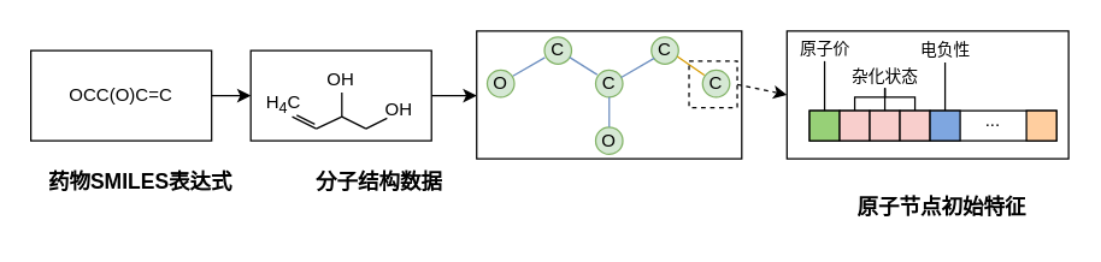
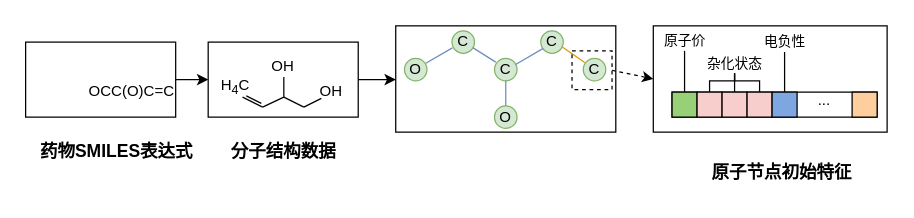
  <mxCell id="0" />
  <mxCell id="1" parent="0" />
  <mxCell id="2" value="" style="rounded=0;whiteSpace=wrap;html=1;" vertex="1" parent="1"><mxGeometry x="316" y="20" width="176" height="85" as="geometry" /></mxCell>
  <mxCell id="3" style="edgeStyle=orthogonalEdgeStyle;rounded=0;orthogonalLoop=1;jettySize=auto;html=1;exitX=1;exitY=0.5;exitDx=0;exitDy=0;entryX=0;entryY=0.5;entryDx=0;entryDy=0;" edge="1" parent="1" source="4" target="8"><mxGeometry relative="1" as="geometry" /></mxCell>
  <mxCell id="4" value="" style="rounded=0;whiteSpace=wrap;html=1;" vertex="1" parent="1"><mxGeometry x="20" y="33" width="120" height="60" as="geometry" /></mxCell>
  <mxCell id="5" value="药物SMILES表达式" style="text;html=1;strokeColor=none;fillColor=none;align=center;verticalAlign=middle;whiteSpace=wrap;rounded=0;fontStyle=1;fontSize=14;" vertex="1" parent="1"><mxGeometry x="27" y="105" width="131.5" height="30" as="geometry" /></mxCell>
- <mxCell id="6" value="OCC(O)C=C" style="text;html=1;strokeColor=none;fillColor=none;align=center;verticalAlign=middle;whiteSpace=wrap;rounded=0;" vertex="1" parent="1"><mxGeometry x="50" y="48" width="60" height="30" as="geometry" /></mxCell>
+ <mxCell id="6" value="OCC(O)C=C" style="text;html=1;strokeColor=none;fillColor=none;align=center;verticalAlign=middle;whiteSpace=wrap;rounded=0;" vertex="1" parent="1"><mxGeometry x="75" y="58" width="60" height="30" as="geometry" /></mxCell>
  <mxCell id="7" style="edgeStyle=orthogonalEdgeStyle;rounded=0;orthogonalLoop=1;jettySize=auto;html=1;exitX=1;exitY=0.5;exitDx=0;exitDy=0;entryX=0;entryY=0.5;entryDx=0;entryDy=0;" edge="1" parent="1" source="8" target="2"><mxGeometry relative="1" as="geometry" /></mxCell>
  <mxCell id="8" value="" style="rounded=0;whiteSpace=wrap;html=1;" vertex="1" parent="1"><mxGeometry x="166" y="33" width="120" height="60" as="geometry" /></mxCell>
- <mxCell id="9" value="分子结构数据" style="text;html=1;strokeColor=none;fillColor=none;align=center;verticalAlign=middle;whiteSpace=wrap;rounded=0;fontStyle=1;fontSize=14;" vertex="1" parent="1"><mxGeometry x="203.5" y="105" width="95" height="30" as="geometry" /></mxCell>
+ <mxCell id="9" value="分子结构数据" style="text;html=1;strokeColor=none;fillColor=none;align=center;verticalAlign=middle;whiteSpace=wrap;rounded=0;fontStyle=1;fontSize=14;" vertex="1" parent="1"><mxGeometry x="178.5" y="105" width="95" height="30" as="geometry" /></mxCell>
  <mxCell id="10" value="" style="endArrow=none;html=1;rounded=0;" edge="1" parent="1"><mxGeometry width="50" height="50" relative="1" as="geometry"><mxPoint x="226.5" y="77" as="sourcePoint" /><mxPoint x="226.5" y="61" as="targetPoint" /></mxGeometry></mxCell>
  <mxCell id="11" value="OH" style="text;html=1;strokeColor=none;fillColor=none;align=center;verticalAlign=middle;whiteSpace=wrap;rounded=0;" vertex="1" parent="1"><mxGeometry x="195.5" y="41" width="60" height="23" as="geometry" /></mxCell>
  <mxCell id="12" value="" style="endArrow=none;html=1;rounded=0;" edge="1" parent="1"><mxGeometry width="50" height="50" relative="1" as="geometry"><mxPoint x="209.5" y="85" as="sourcePoint" /><mxPoint x="226.5" y="77" as="targetPoint" /></mxGeometry></mxCell>
  <mxCell id="13" value="" style="endArrow=none;html=1;rounded=0;" edge="1" parent="1"><mxGeometry width="50" height="50" relative="1" as="geometry"><mxPoint x="242.5" y="85" as="sourcePoint" /><mxPoint x="226.5" y="77" as="targetPoint" /></mxGeometry></mxCell>
  <mxCell id="14" value="" style="endArrow=none;html=1;rounded=0;" edge="1" parent="1"><mxGeometry width="50" height="50" relative="1" as="geometry"><mxPoint x="242.5" y="85" as="sourcePoint" /><mxPoint x="256.5" y="78" as="targetPoint" /></mxGeometry></mxCell>
  <mxCell id="15" value="OH" style="text;html=1;strokeColor=none;fillColor=none;align=center;verticalAlign=middle;whiteSpace=wrap;rounded=0;" vertex="1" parent="1"><mxGeometry x="247" y="61" width="35" height="23" as="geometry" /></mxCell>
  <mxCell id="16" value="" style="endArrow=none;html=1;rounded=0;" edge="1" parent="1"><mxGeometry width="50" height="50" relative="1" as="geometry"><mxPoint x="209.5" y="85" as="sourcePoint" /><mxPoint x="193.5" y="77" as="targetPoint" /></mxGeometry></mxCell>
  <mxCell id="17" value="" style="endArrow=none;html=1;rounded=0;" edge="1" parent="1"><mxGeometry width="50" height="50" relative="1" as="geometry"><mxPoint x="208.5" y="82" as="sourcePoint" /><mxPoint x="196.5" y="76" as="targetPoint" /></mxGeometry></mxCell>
  <mxCell id="18" value="H&lt;sub&gt;4&lt;/sub&gt;C" style="text;html=1;strokeColor=none;fillColor=none;align=center;verticalAlign=middle;whiteSpace=wrap;rounded=0;" vertex="1" parent="1"><mxGeometry x="157.5" y="57" width="60" height="23" as="geometry" /></mxCell>
  <mxCell id="19" style="rounded=0;orthogonalLoop=1;jettySize=auto;html=1;exitX=0.948;exitY=0.218;exitDx=0;exitDy=0;entryX=0.017;entryY=0.755;entryDx=0;entryDy=0;endArrow=none;endFill=0;fillColor=#dae8fc;strokeColor=#6c8ebf;entryPerimeter=0;exitPerimeter=0;" edge="1" parent="1" source="20" target="21"><mxGeometry relative="1" as="geometry" /></mxCell>
  <mxCell id="20" value="O" style="ellipse;whiteSpace=wrap;html=1;aspect=fixed;fillColor=#d5e8d4;strokeColor=#82b366;" vertex="1" parent="1"><mxGeometry x="323" y="46" width="18" height="18" as="geometry" /></mxCell>
  <mxCell id="21" value="C" style="ellipse;whiteSpace=wrap;html=1;aspect=fixed;fillColor=#d5e8d4;strokeColor=#82b366;" vertex="1" parent="1"><mxGeometry x="361" y="24" width="18" height="18" as="geometry" /></mxCell>
  <mxCell id="22" value="C" style="ellipse;whiteSpace=wrap;html=1;aspect=fixed;fillColor=#d5e8d4;strokeColor=#82b366;" vertex="1" parent="1"><mxGeometry x="395" y="46" width="18" height="18" as="geometry" /></mxCell>
  <mxCell id="23" value="O" style="ellipse;whiteSpace=wrap;html=1;aspect=fixed;fillColor=#d5e8d4;strokeColor=#82b366;" vertex="1" parent="1"><mxGeometry x="395" y="84" width="18" height="18" as="geometry" /></mxCell>
  <mxCell id="24" value="C" style="ellipse;whiteSpace=wrap;html=1;aspect=fixed;fillColor=#d5e8d4;strokeColor=#82b366;" vertex="1" parent="1"><mxGeometry x="432" y="24" width="18" height="18" as="geometry" /></mxCell>
  <mxCell id="25" value="C" style="ellipse;whiteSpace=wrap;html=1;aspect=fixed;fillColor=#d5e8d4;strokeColor=#82b366;" vertex="1" parent="1"><mxGeometry x="466" y="46" width="18" height="18" as="geometry" /></mxCell>
  <mxCell id="26" style="rounded=0;orthogonalLoop=1;jettySize=auto;html=1;entryX=0.922;entryY=0.745;entryDx=0;entryDy=0;endArrow=none;endFill=0;fillColor=#dae8fc;strokeColor=#6c8ebf;entryPerimeter=0;" edge="1" parent="1" target="21"><mxGeometry relative="1" as="geometry"><mxPoint x="396" y="49" as="sourcePoint" /><mxPoint x="371" y="48" as="targetPoint" /></mxGeometry></mxCell>
  <mxCell id="27" style="rounded=0;orthogonalLoop=1;jettySize=auto;html=1;exitX=0.5;exitY=0;exitDx=0;exitDy=0;entryX=0.5;entryY=1;entryDx=0;entryDy=0;endArrow=none;endFill=0;fillColor=#dae8fc;strokeColor=#6c8ebf;" edge="1" parent="1" source="23" target="22"><mxGeometry relative="1" as="geometry"><mxPoint x="360" y="70" as="sourcePoint" /><mxPoint x="381" y="58" as="targetPoint" /></mxGeometry></mxCell>
  <mxCell id="28" style="rounded=0;orthogonalLoop=1;jettySize=auto;html=1;exitX=0.939;exitY=0.27;exitDx=0;exitDy=0;entryX=0.017;entryY=0.755;entryDx=0;entryDy=0;endArrow=none;endFill=0;fillColor=#dae8fc;strokeColor=#6c8ebf;entryPerimeter=0;exitPerimeter=0;" edge="1" parent="1" source="22"><mxGeometry relative="1" as="geometry"><mxPoint x="413" y="50" as="sourcePoint" /><mxPoint x="434" y="38" as="targetPoint" /></mxGeometry></mxCell>
  <mxCell id="29" style="rounded=0;orthogonalLoop=1;jettySize=auto;html=1;exitX=0.063;exitY=0.182;exitDx=0;exitDy=0;entryX=0.955;entryY=0.722;entryDx=0;entryDy=0;endArrow=none;endFill=0;fillColor=#ffe6cc;strokeColor=#d79b00;entryPerimeter=0;exitPerimeter=0;" edge="1" parent="1" source="25" target="24"><mxGeometry relative="1" as="geometry"><mxPoint x="438.5" y="58" as="sourcePoint" /><mxPoint x="459.5" y="46" as="targetPoint" /></mxGeometry></mxCell>
  <mxCell id="30" value="" style="rounded=0;whiteSpace=wrap;html=1;" vertex="1" parent="1"><mxGeometry x="537" y="73" width="164" height="20" as="geometry" /></mxCell>
  <mxCell id="31" value="" style="rounded=0;whiteSpace=wrap;html=1;fillColor=#97D077;" vertex="1" parent="1"><mxGeometry x="537" y="73" width="20" height="20" as="geometry" /></mxCell>
  <mxCell id="32" value="" style="rounded=0;whiteSpace=wrap;html=1;fillColor=#F8CECC;" vertex="1" parent="1"><mxGeometry x="557" y="73" width="20" height="20" as="geometry" /></mxCell>
  <mxCell id="33" value="" style="rounded=0;whiteSpace=wrap;html=1;fillColor=#F8CECC;" vertex="1" parent="1"><mxGeometry x="577" y="73" width="20" height="20" as="geometry" /></mxCell>
  <mxCell id="34" value="" style="rounded=0;whiteSpace=wrap;html=1;fillColor=#F8CECC;" vertex="1" parent="1"><mxGeometry x="597" y="73" width="20" height="20" as="geometry" /></mxCell>
  <mxCell id="35" value="" style="rounded=0;whiteSpace=wrap;html=1;fillColor=#7EA6E0;" vertex="1" parent="1"><mxGeometry x="617" y="73" width="20" height="20" as="geometry" /></mxCell>
  <mxCell id="36" value="" style="rounded=0;whiteSpace=wrap;html=1;fillColor=#FFCE9F;" vertex="1" parent="1"><mxGeometry x="681" y="73" width="20" height="20" as="geometry" /></mxCell>
  <mxCell id="37" value="..." style="text;html=1;strokeColor=none;fillColor=none;align=center;verticalAlign=middle;whiteSpace=wrap;rounded=0;" vertex="1" parent="1"><mxGeometry x="629" y="65" width="60" height="30" as="geometry" /></mxCell>
  <mxCell id="38" style="edgeStyle=orthogonalEdgeStyle;rounded=0;orthogonalLoop=1;jettySize=auto;html=1;exitX=0.5;exitY=1;exitDx=0;exitDy=0;entryX=0.5;entryY=0;entryDx=0;entryDy=0;endArrow=none;endFill=0;" edge="1" parent="1" source="41" target="32"><mxGeometry relative="1" as="geometry"><Array as="points"><mxPoint x="587" y="64" /><mxPoint x="567" y="64" /></Array></mxGeometry></mxCell>
  <mxCell id="39" style="edgeStyle=orthogonalEdgeStyle;rounded=0;orthogonalLoop=1;jettySize=auto;html=1;exitX=0.5;exitY=1;exitDx=0;exitDy=0;entryX=0.5;entryY=0;entryDx=0;entryDy=0;endArrow=none;endFill=0;" edge="1" parent="1" source="41" target="34"><mxGeometry relative="1" as="geometry"><Array as="points"><mxPoint x="587" y="64" /><mxPoint x="607" y="64" /></Array></mxGeometry></mxCell>
  <mxCell id="40" style="edgeStyle=orthogonalEdgeStyle;rounded=0;orthogonalLoop=1;jettySize=auto;html=1;exitX=0.5;exitY=1;exitDx=0;exitDy=0;entryX=0.5;entryY=0;entryDx=0;entryDy=0;endArrow=none;endFill=0;" edge="1" parent="1" source="41" target="33"><mxGeometry relative="1" as="geometry" /></mxCell>
  <mxCell id="41" value="&lt;font style=&quot;font-size: 11px;&quot;&gt;杂化状态&lt;/font&gt;" style="text;html=1;strokeColor=none;fillColor=none;align=center;verticalAlign=middle;whiteSpace=wrap;rounded=0;fontSize=9;" vertex="1" parent="1"><mxGeometry x="558.5" y="42" width="57" height="16" as="geometry" /></mxCell>
  <mxCell id="42" style="edgeStyle=orthogonalEdgeStyle;rounded=0;orthogonalLoop=1;jettySize=auto;html=1;exitX=0.5;exitY=1;exitDx=0;exitDy=0;entryX=0.5;entryY=0;entryDx=0;entryDy=0;endArrow=none;endFill=0;" edge="1" parent="1" source="43" target="31"><mxGeometry relative="1" as="geometry" /></mxCell>
  <mxCell id="43" value="&lt;font style=&quot;font-size: 11px;&quot;&gt;原子价&lt;/font&gt;" style="text;html=1;strokeColor=none;fillColor=none;align=center;verticalAlign=middle;whiteSpace=wrap;rounded=0;fontSize=9;" vertex="1" parent="1"><mxGeometry x="518.5" y="24" width="57" height="16" as="geometry" /></mxCell>
  <mxCell id="44" style="rounded=0;orthogonalLoop=1;jettySize=auto;html=1;exitX=1;exitY=0.5;exitDx=0;exitDy=0;entryX=0;entryY=0.5;entryDx=0;entryDy=0;endArrow=classic;endFill=1;dashed=1;" edge="1" parent="1" source="45" target="49"><mxGeometry relative="1" as="geometry" /></mxCell>
  <mxCell id="45" value="" style="rounded=0;whiteSpace=wrap;html=1;fillColor=none;dashed=1;" vertex="1" parent="1"><mxGeometry x="457" y="40" width="32" height="31" as="geometry" /></mxCell>
  <mxCell id="46" style="edgeStyle=orthogonalEdgeStyle;rounded=0;orthogonalLoop=1;jettySize=auto;html=1;exitX=0.5;exitY=1;exitDx=0;exitDy=0;startArrow=none;startFill=0;endArrow=none;endFill=0;" edge="1" parent="1" source="47" target="35"><mxGeometry relative="1" as="geometry" /></mxCell>
  <mxCell id="47" value="&lt;font style=&quot;font-size: 11px;&quot;&gt;电负性&lt;/font&gt;" style="text;html=1;strokeColor=none;fillColor=none;align=center;verticalAlign=middle;whiteSpace=wrap;rounded=0;fontSize=9;" vertex="1" parent="1"><mxGeometry x="598.5" y="25" width="57" height="16" as="geometry" /></mxCell>
  <mxCell id="48" value="原子节点初始特征" style="text;html=1;strokeColor=none;fillColor=none;align=center;verticalAlign=middle;whiteSpace=wrap;rounded=0;fontStyle=1;fontSize=14;" vertex="1" parent="1"><mxGeometry x="567.5" y="122" width="113.5" height="30" as="geometry" /></mxCell>
  <mxCell id="49" value="" style="rounded=0;whiteSpace=wrap;html=1;fillColor=none;" vertex="1" parent="1"><mxGeometry x="522" y="20" width="187" height="85" as="geometry" /></mxCell>
